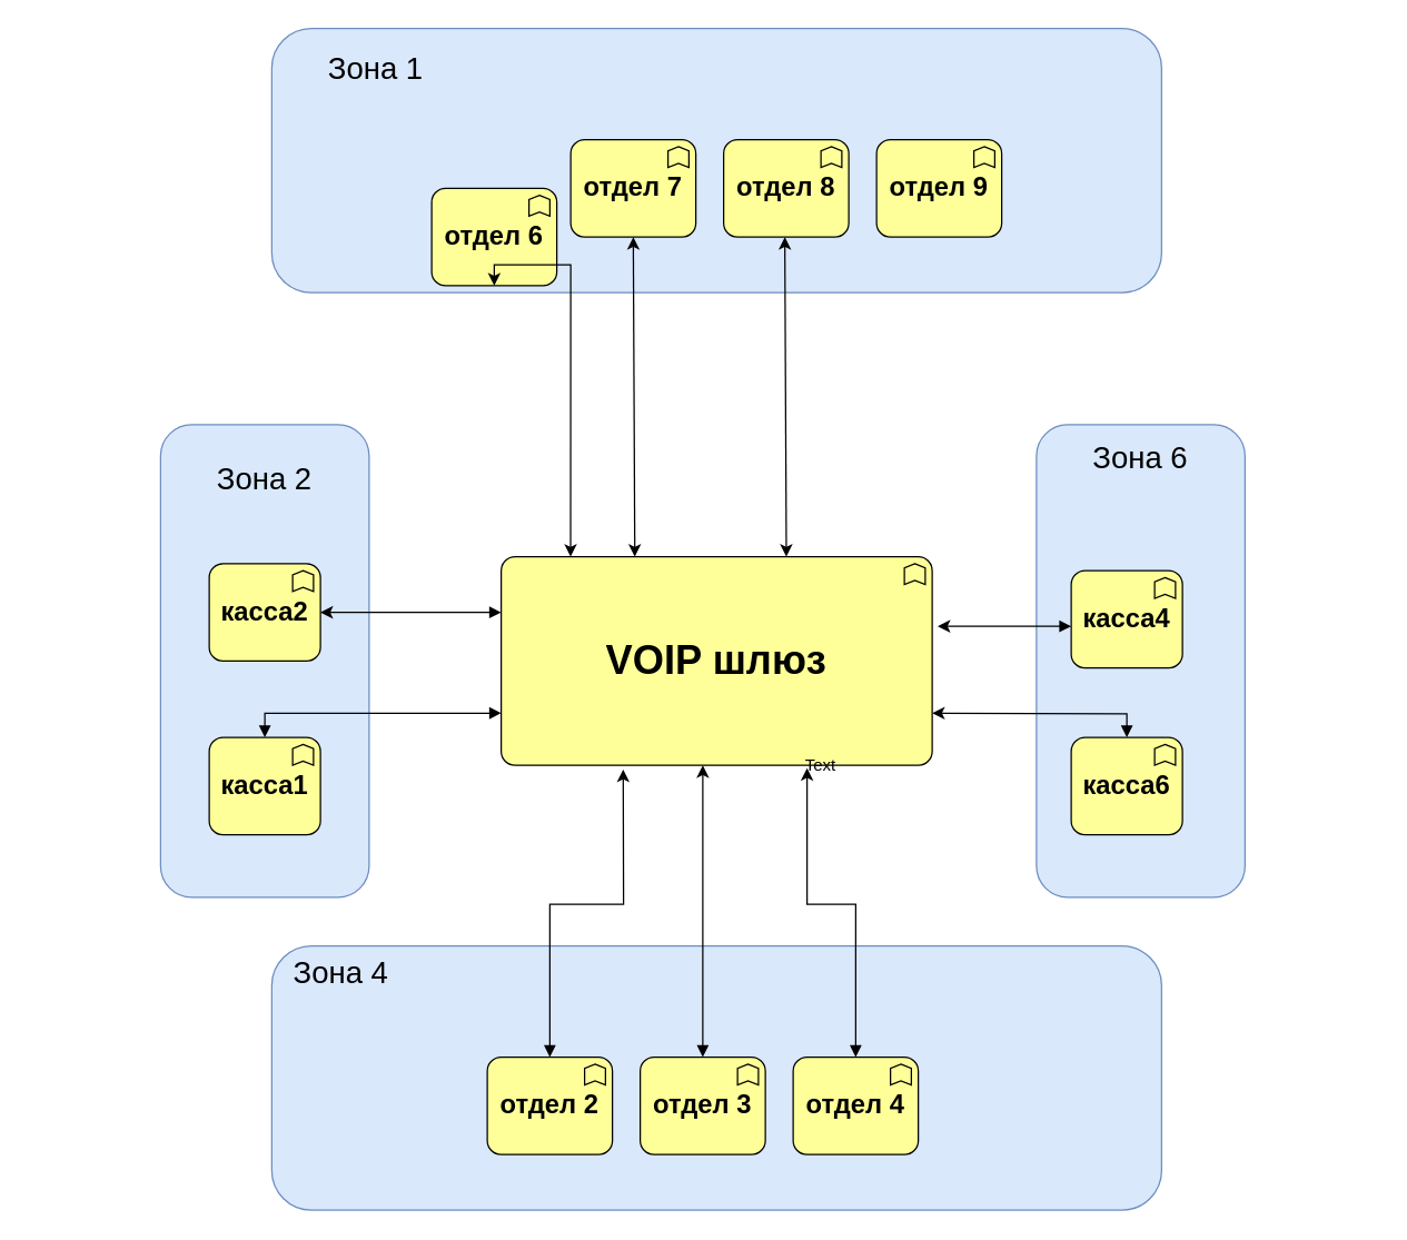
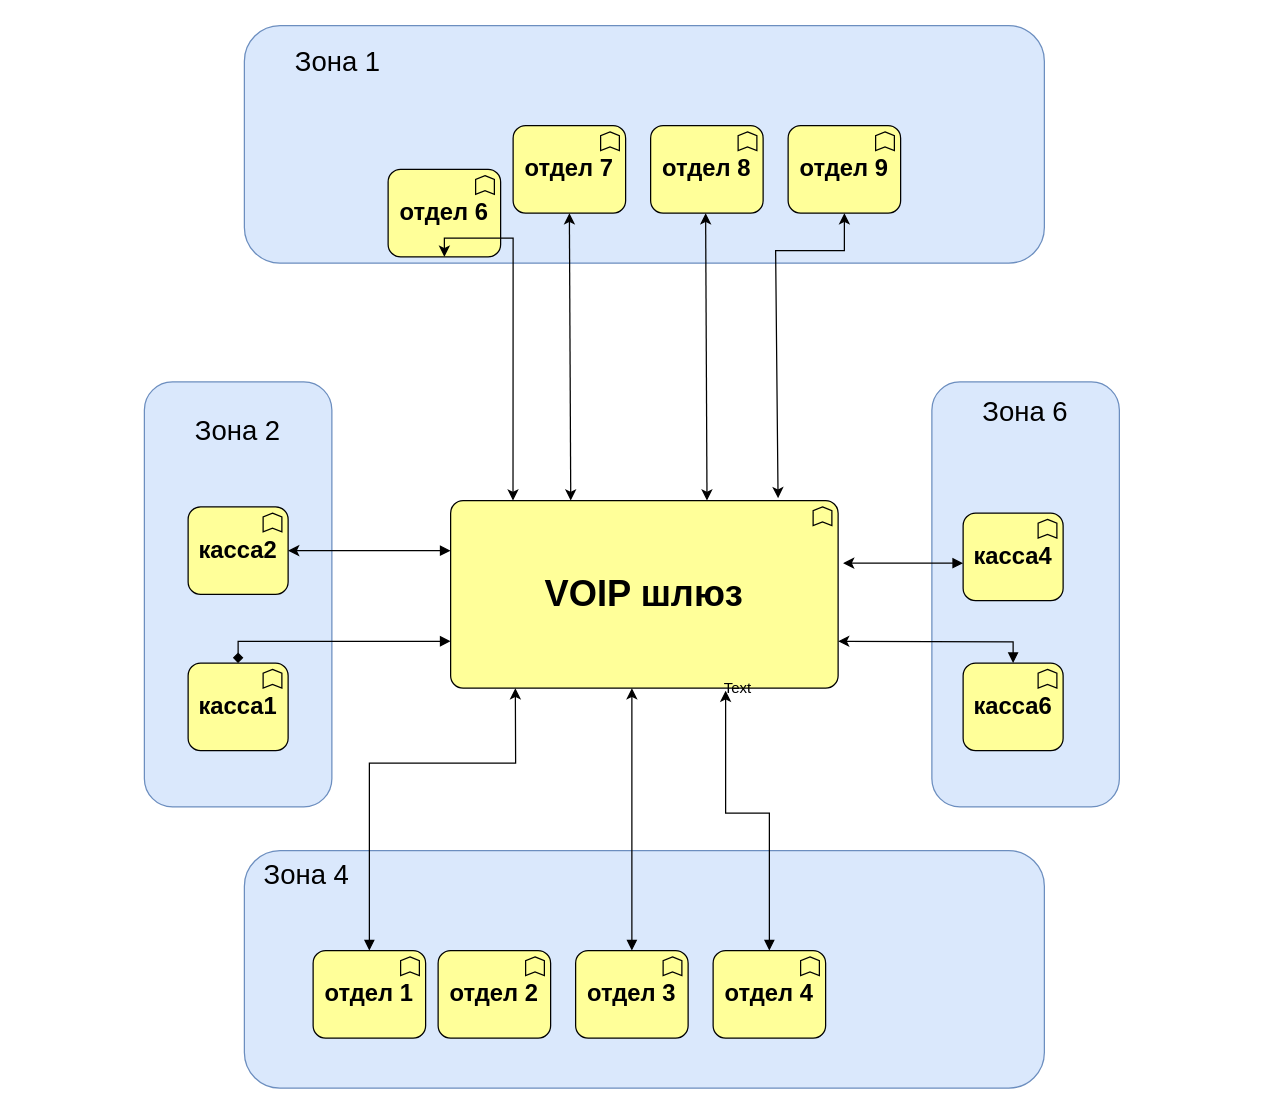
  <mxCell id="0" />
  <mxCell id="1" parent="0" />
  <mxCell id="2" value="" style="rounded=1;whiteSpace=wrap;html=1;fillColor=#dae8fc;strokeColor=#6c8ebf;" vertex="1" parent="1"><mxGeometry x="195" y="680" width="640" height="190" as="geometry" /></mxCell>
  <mxCell id="3" value="" style="rounded=1;whiteSpace=wrap;html=1;rotation=-90;fillColor=#dae8fc;strokeColor=#6c8ebf;" vertex="1" parent="1"><mxGeometry x="20" y="400" width="340" height="150" as="geometry" /></mxCell>
  <mxCell id="4" value="" style="rounded=1;whiteSpace=wrap;html=1;rotation=-90;fillColor=#dae8fc;strokeColor=#6c8ebf;" vertex="1" parent="1"><mxGeometry x="650" y="400" width="340" height="150" as="geometry" /></mxCell>
  <mxCell id="5" value="" style="rounded=1;whiteSpace=wrap;html=1;fillColor=#dae8fc;strokeColor=#6c8ebf;" vertex="1" parent="1"><mxGeometry x="195" y="20" width="640" height="190" as="geometry" /></mxCell>
- <mxCell id="6" value="" style="edgeStyle=orthogonalEdgeStyle;rounded=0;orthogonalLoop=1;jettySize=auto;html=1;endArrow=block;endFill=1;startArrow=block;startFill=1;exitX=0;exitY=0.75;exitDx=0;exitDy=0;exitPerimeter=0;" parent="1" source="7" target="8" edge="1"><mxGeometry relative="1" as="geometry"><mxPoint x="310" y="690" as="sourcePoint" /><Array as="points"><mxPoint x="190" y="513" /></Array></mxGeometry></mxCell>
+ <mxCell id="6" value="" style="edgeStyle=orthogonalEdgeStyle;rounded=0;orthogonalLoop=1;jettySize=auto;html=1;endArrow=diamond;endFill=1;startArrow=block;startFill=1;exitX=0;exitY=0.75;exitDx=0;exitDy=0;exitPerimeter=0;" parent="1" source="7" target="8" edge="1"><mxGeometry relative="1" as="geometry"><mxPoint x="310" y="690" as="sourcePoint" /><Array as="points"><mxPoint x="190" y="513" /></Array></mxGeometry></mxCell>
  <mxCell id="7" value="&lt;font&gt;&lt;b&gt;&lt;font style=&quot;font-size: 29px&quot;&gt;VOIP шлюз&lt;/font&gt;&lt;br&gt;&lt;/b&gt;&lt;/font&gt;" style="html=1;whiteSpace=wrap;fillColor=#ffff99;shape=mxgraph.archimate3.application;appType=func;archiType=rounded;fontSize=14;" parent="1" vertex="1"><mxGeometry x="360" y="400" width="310" height="150" as="geometry" /></mxCell>
  <mxCell id="8" value="&lt;font style=&quot;font-size: 19px&quot;&gt;&lt;b&gt;касса1&lt;br&gt;&lt;/b&gt;&lt;/font&gt;" style="html=1;whiteSpace=wrap;fillColor=#ffff99;shape=mxgraph.archimate3.application;appType=func;archiType=rounded;fontSize=14;" parent="1" vertex="1"><mxGeometry x="150" y="530" width="80" height="70" as="geometry" /></mxCell>
  <mxCell id="9" value="&lt;font style=&quot;font-size: 19px&quot;&gt;&lt;b&gt;касса2&lt;br&gt;&lt;/b&gt;&lt;/font&gt;" style="html=1;whiteSpace=wrap;fillColor=#ffff99;shape=mxgraph.archimate3.application;appType=func;archiType=rounded;fontSize=14;" parent="1" vertex="1"><mxGeometry x="150" y="405" width="80" height="70" as="geometry" /></mxCell>
+ <mxCell id="10" value="&lt;font style=&quot;font-size: 19px&quot;&gt;&lt;b&gt;отдел 1&lt;br&gt;&lt;/b&gt;&lt;/font&gt;" style="html=1;whiteSpace=wrap;fillColor=#ffff99;shape=mxgraph.archimate3.application;appType=func;archiType=rounded;fontSize=14;" parent="1" vertex="1"><mxGeometry x="250" y="760" width="90" height="70" as="geometry" /></mxCell>
  <mxCell id="11" value="&lt;font style=&quot;font-size: 19px&quot;&gt;&lt;b&gt;отдел 2&lt;br&gt;&lt;/b&gt;&lt;/font&gt;" style="html=1;whiteSpace=wrap;fillColor=#ffff99;shape=mxgraph.archimate3.application;appType=func;archiType=rounded;fontSize=14;" parent="1" vertex="1"><mxGeometry x="350" y="760" width="90" height="70" as="geometry" /></mxCell>
  <mxCell id="12" value="&lt;font style=&quot;font-size: 19px&quot;&gt;&lt;b&gt;отдел 3&lt;br&gt;&lt;/b&gt;&lt;/font&gt;" style="html=1;whiteSpace=wrap;fillColor=#ffff99;shape=mxgraph.archimate3.application;appType=func;archiType=rounded;fontSize=14;" parent="1" vertex="1"><mxGeometry x="460" y="760" width="90" height="70" as="geometry" /></mxCell>
  <mxCell id="13" value="&lt;font style=&quot;font-size: 19px&quot;&gt;&lt;b&gt;отдел 4&lt;br&gt;&lt;/b&gt;&lt;/font&gt;" style="html=1;whiteSpace=wrap;fillColor=#ffff99;shape=mxgraph.archimate3.application;appType=func;archiType=rounded;fontSize=14;" parent="1" vertex="1"><mxGeometry x="570" y="760" width="90" height="70" as="geometry" /></mxCell>
  <mxCell id="14" value="" style="endArrow=classic;html=1;rounded=0;startArrow=block;startFill=1;entryX=1;entryY=0.5;entryDx=0;entryDy=0;entryPerimeter=0;" parent="1" target="9" edge="1"><mxGeometry width="50" height="50" relative="1" as="geometry"><mxPoint x="360" y="440" as="sourcePoint" /><mxPoint x="340" y="290" as="targetPoint" /><Array as="points"><mxPoint x="340" y="440" /></Array></mxGeometry></mxCell>
  <mxCell id="15" value="&lt;font style=&quot;font-size: 19px&quot;&gt;&lt;b&gt;касса6&lt;br&gt;&lt;/b&gt;&lt;/font&gt;" style="html=1;whiteSpace=wrap;fillColor=#ffff99;shape=mxgraph.archimate3.application;appType=func;archiType=rounded;fontSize=14;" parent="1" vertex="1"><mxGeometry x="770" y="530" width="80" height="70" as="geometry" /></mxCell>
  <mxCell id="16" value="&lt;font style=&quot;font-size: 19px&quot;&gt;&lt;b&gt;касса4&lt;br&gt;&lt;/b&gt;&lt;/font&gt;" style="html=1;whiteSpace=wrap;fillColor=#ffff99;shape=mxgraph.archimate3.application;appType=func;archiType=rounded;fontSize=14;" parent="1" vertex="1"><mxGeometry x="770" y="410" width="80" height="70" as="geometry" /></mxCell>
- <mxCell id="18" value="" style="endArrow=classic;html=1;exitX=0.5;exitY=0;exitDx=0;exitDy=0;exitPerimeter=0;entryX=0.283;entryY=1.02;entryDx=0;entryDy=0;entryPerimeter=0;startArrow=block;startFill=1;rounded=0;" parent="1" source="11" target="7" edge="1"><mxGeometry width="50" height="50" relative="1" as="geometry"><mxPoint x="520" y="710" as="sourcePoint" /><mxPoint x="570" y="660" as="targetPoint" /><Array as="points"><mxPoint x="395" y="650" /><mxPoint x="448" y="650" /></Array></mxGeometry></mxCell>
+ <mxCell id="17" value="" style="endArrow=classic;html=1;exitX=0.5;exitY=0;exitDx=0;exitDy=0;exitPerimeter=0;entryX=0.167;entryY=1;entryDx=0;entryDy=0;entryPerimeter=0;startArrow=block;startFill=1;rounded=0;" parent="1" source="10" target="7" edge="1"><mxGeometry width="50" height="50" relative="1" as="geometry"><mxPoint x="520" y="710" as="sourcePoint" /><mxPoint x="570" y="660" as="targetPoint" /><Array as="points"><mxPoint x="295" y="610" /><mxPoint x="412" y="610" /></Array></mxGeometry></mxCell>
  <mxCell id="19" value="" style="endArrow=classic;html=1;startArrow=block;startFill=1;exitX=0.5;exitY=0;exitDx=0;exitDy=0;exitPerimeter=0;" parent="1" source="12" edge="1"><mxGeometry width="50" height="50" relative="1" as="geometry"><mxPoint x="482" y="710" as="sourcePoint" /><mxPoint x="505" y="550" as="targetPoint" /><Array as="points" /></mxGeometry></mxCell>
  <mxCell id="20" value="" style="endArrow=classic;html=1;startArrow=block;startFill=1;exitX=0.5;exitY=0;exitDx=0;exitDy=0;exitPerimeter=0;rounded=0;" parent="1" source="13" edge="1"><mxGeometry width="50" height="50" relative="1" as="geometry"><mxPoint x="580" y="710" as="sourcePoint" /><mxPoint x="580" y="552" as="targetPoint" /><Array as="points"><mxPoint x="615" y="650" /><mxPoint x="580" y="650" /></Array></mxGeometry></mxCell>
  <mxCell id="21" value="" style="endArrow=classic;html=1;startArrow=block;startFill=1;rounded=0;entryX=1;entryY=0.75;entryDx=0;entryDy=0;entryPerimeter=0;exitX=0.5;exitY=0;exitDx=0;exitDy=0;exitPerimeter=0;" parent="1" source="15" edge="1" target="7"><mxGeometry width="50" height="50" relative="1" as="geometry"><mxPoint x="810" y="240" as="sourcePoint" /><mxPoint x="630" y="530" as="targetPoint" /><Array as="points"><mxPoint x="810" y="513" /></Array></mxGeometry></mxCell>
  <mxCell id="22" value="&lt;font style=&quot;font-size: 19px&quot;&gt;&lt;b&gt;отдел 6&lt;br&gt;&lt;/b&gt;&lt;/font&gt;" style="html=1;whiteSpace=wrap;fillColor=#ffff99;shape=mxgraph.archimate3.application;appType=func;archiType=rounded;fontSize=14;" vertex="1" parent="1"><mxGeometry x="310" y="135" width="90" height="70" as="geometry" /></mxCell>
  <mxCell id="23" value="&lt;font style=&quot;font-size: 19px&quot;&gt;&lt;b&gt;отдел 7&lt;br&gt;&lt;/b&gt;&lt;/font&gt;" style="html=1;whiteSpace=wrap;fillColor=#ffff99;shape=mxgraph.archimate3.application;appType=func;archiType=rounded;fontSize=14;" vertex="1" parent="1"><mxGeometry x="410" y="100" width="90" height="70" as="geometry" /></mxCell>
  <mxCell id="24" value="&lt;font style=&quot;font-size: 19px&quot;&gt;&lt;b&gt;отдел 8&lt;br&gt;&lt;/b&gt;&lt;/font&gt;" style="html=1;whiteSpace=wrap;fillColor=#ffff99;shape=mxgraph.archimate3.application;appType=func;archiType=rounded;fontSize=14;" vertex="1" parent="1"><mxGeometry x="520" y="100" width="90" height="70" as="geometry" /></mxCell>
  <mxCell id="25" value="&lt;font style=&quot;font-size: 19px&quot;&gt;&lt;b&gt;отдел 9&lt;br&gt;&lt;/b&gt;&lt;/font&gt;" style="html=1;whiteSpace=wrap;fillColor=#ffff99;shape=mxgraph.archimate3.application;appType=func;archiType=rounded;fontSize=14;" vertex="1" parent="1"><mxGeometry x="630" y="100" width="90" height="70" as="geometry" /></mxCell>
  <mxCell id="26" value="" style="endArrow=classic;startArrow=classic;html=1;entryX=0.5;entryY=1;entryDx=0;entryDy=0;entryPerimeter=0;rounded=0;exitX=0.161;exitY=0;exitDx=0;exitDy=0;exitPerimeter=0;" edge="1" parent="1" source="7" target="22"><mxGeometry width="50" height="50" relative="1" as="geometry"><mxPoint x="410" y="390" as="sourcePoint" /><mxPoint x="620" y="320" as="targetPoint" /><Array as="points"><mxPoint x="410" y="190" /><mxPoint x="355" y="190" /></Array></mxGeometry></mxCell>
  <mxCell id="27" value="" style="endArrow=classic;startArrow=classic;html=1;entryX=0.5;entryY=1;entryDx=0;entryDy=0;entryPerimeter=0;exitX=0.31;exitY=0;exitDx=0;exitDy=0;exitPerimeter=0;" edge="1" parent="1" source="7" target="23"><mxGeometry width="50" height="50" relative="1" as="geometry"><mxPoint x="455" y="390" as="sourcePoint" /><mxPoint x="365" y="80" as="targetPoint" /></mxGeometry></mxCell>
  <mxCell id="28" value="" style="endArrow=classic;startArrow=classic;html=1;exitX=0.31;exitY=0;exitDx=0;exitDy=0;exitPerimeter=0;" edge="1" parent="1"><mxGeometry width="50" height="50" relative="1" as="geometry"><mxPoint x="565.1" y="400" as="sourcePoint" /><mxPoint x="564" y="170" as="targetPoint" /></mxGeometry></mxCell>
+ <mxCell id="29" value="" style="endArrow=classic;startArrow=classic;html=1;entryX=0.5;entryY=1;entryDx=0;entryDy=0;entryPerimeter=0;rounded=0;exitX=0.845;exitY=-0.013;exitDx=0;exitDy=0;exitPerimeter=0;" edge="1" parent="1" source="7" target="25"><mxGeometry width="50" height="50" relative="1" as="geometry"><mxPoint x="419.91" y="410" as="sourcePoint" /><mxPoint x="365" y="80" as="targetPoint" /><Array as="points"><mxPoint x="620" y="200" /><mxPoint x="675" y="200" /></Array></mxGeometry></mxCell>
  <mxCell id="30" value="" style="endArrow=classic;html=1;rounded=0;startArrow=block;startFill=1;" edge="1" parent="1"><mxGeometry width="50" height="50" relative="1" as="geometry"><mxPoint x="770" y="450" as="sourcePoint" /><mxPoint x="674" y="450" as="targetPoint" /><Array as="points"><mxPoint x="750" y="450" /></Array></mxGeometry></mxCell>
  <mxCell id="31" value="Text" style="text;html=1;strokeColor=none;fillColor=none;align=center;verticalAlign=middle;whiteSpace=wrap;rounded=0;" vertex="1" parent="1"><mxGeometry x="570" y="540" width="40" height="20" as="geometry" /></mxCell>
  <mxCell id="32" value="&lt;font style=&quot;font-size: 22px&quot;&gt;&lt;font style=&quot;font-size: 22px&quot;&gt;Зона &lt;/font&gt;1&lt;/font&gt;" style="text;html=1;strokeColor=none;fillColor=none;align=center;verticalAlign=middle;whiteSpace=wrap;rounded=0;" vertex="1" parent="1"><mxGeometry x="220" y="40" width="100" height="20" as="geometry" /></mxCell>
  <mxCell id="33" value="&lt;font style=&quot;font-size: 22px&quot;&gt;&lt;font style=&quot;font-size: 22px&quot;&gt;Зона 2&lt;/font&gt;&lt;/font&gt;" style="text;html=1;strokeColor=none;fillColor=none;align=center;verticalAlign=middle;whiteSpace=wrap;rounded=0;" vertex="1" parent="1"><mxGeometry x="140" y="335" width="100" height="20" as="geometry" /></mxCell>
  <mxCell id="34" value="&lt;font style=&quot;font-size: 22px&quot;&gt;&lt;font style=&quot;font-size: 22px&quot;&gt;Зона 6&lt;/font&gt;&lt;/font&gt;" style="text;html=1;strokeColor=none;fillColor=none;align=center;verticalAlign=middle;whiteSpace=wrap;rounded=0;" vertex="1" parent="1"><mxGeometry x="770" y="320" width="100" height="20" as="geometry" /></mxCell>
  <mxCell id="35" value="&lt;font style=&quot;font-size: 22px&quot;&gt;&lt;font style=&quot;font-size: 22px&quot;&gt;Зона 4&lt;/font&gt;&lt;/font&gt;" style="text;html=1;strokeColor=none;fillColor=none;align=center;verticalAlign=middle;whiteSpace=wrap;rounded=0;" vertex="1" parent="1"><mxGeometry x="195" y="690" width="100" height="20" as="geometry" /></mxCell>
